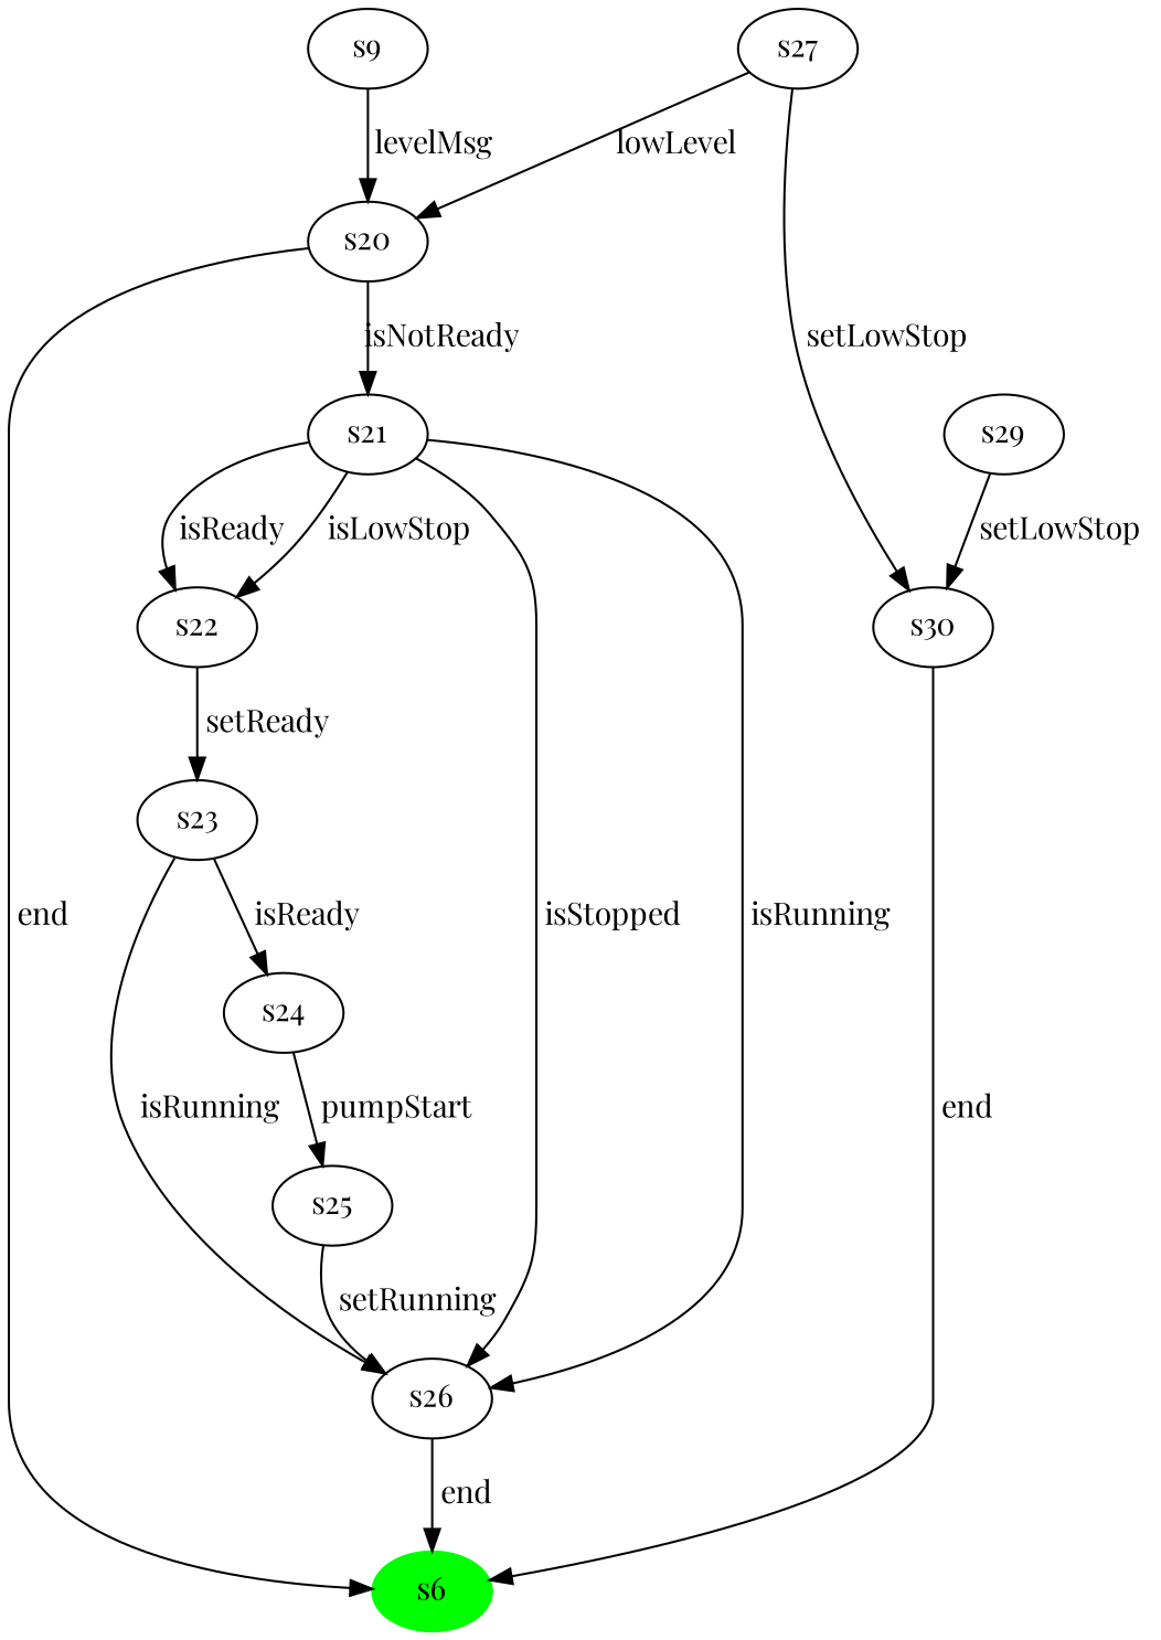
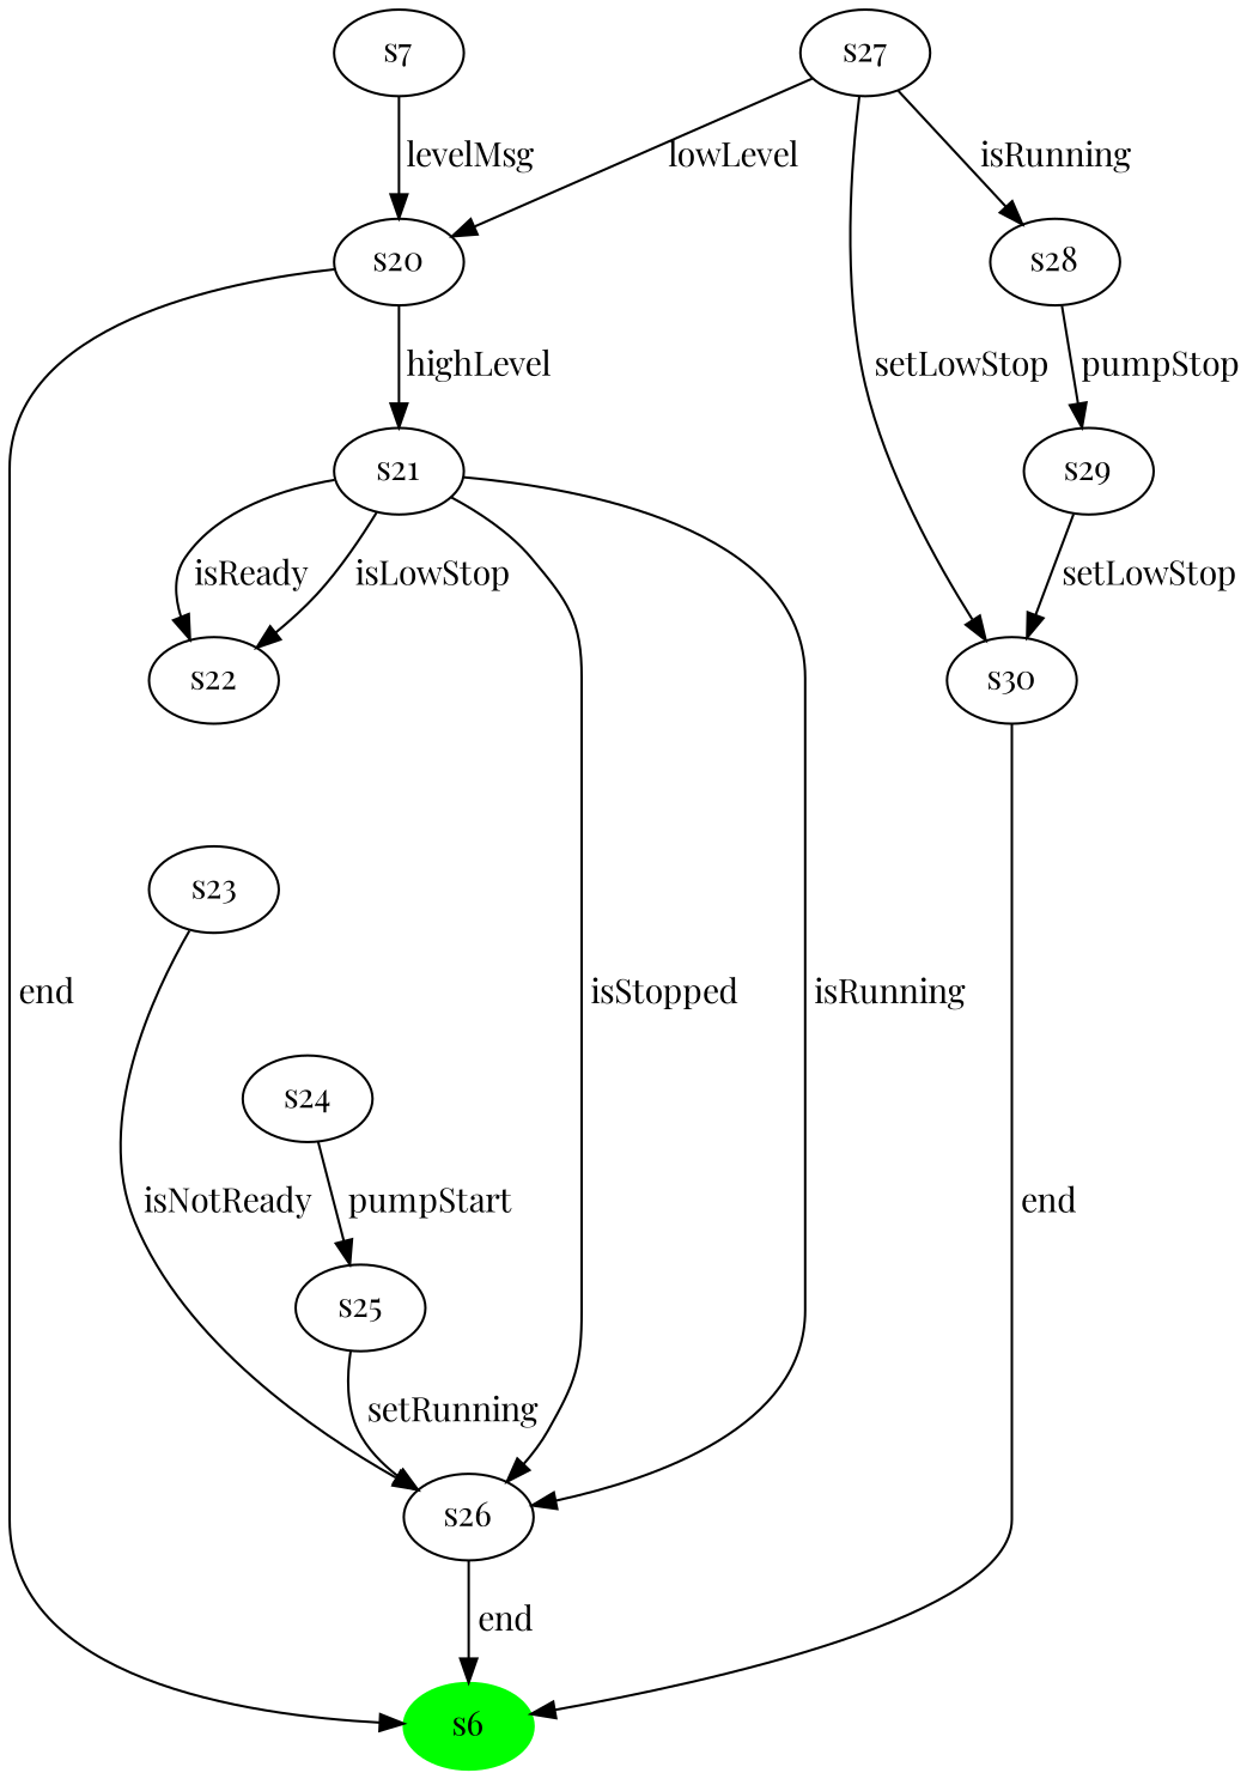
  digraph {
    fontname="Playfair Display"
    rankdir=TB
    node [fontname="Playfair Display"]
    edge [fontname="Playfair Display"]
    n1 [color=green label=s6 style=filled]
-   n2 [label=s9]
+   n2 [label=s7]
    n3 [label=s20]
    n4 [label=s21]
    n5 [label=s27]
    n6 [label=s30]
+   n7 [label=s28]
    n8 [label=s22]
    n9 [label=s26]
    n10 [label=s29]
    n11 [label=s23]
    n12 [label=s24]
    n13 [label=s25]
    n2 -> n3 [label=" levelMsg "]
    n3 -> n1 [label=" end "]
-   n3 -> n4 [label=" isNotReady "]
+   n3 -> n4 [label=" highLevel "]
    n4 -> n8 [label=" isReady "]
    n4 -> n8 [label=" isLowStop "]
    n4 -> n9 [label=" isStopped "]
    n4 -> n9 [label=" isRunning "]
    n5 -> n3 [label=" lowLevel "]
    n5 -> n6 [label=" setLowStop "]
+   n5 -> n7 [label=" isRunning "]
    n6 -> n1 [label=" end "]
-   n8 -> n11 [label=" setReady "]
+   n7 -> n10 [label=" pumpStop "]
    n9 -> n1 [label=" end "]
    n10 -> n6 [label=" setLowStop "]
-   n11 -> n9 [label=" isRunning "]
-   n11 -> n12 [label=" isReady "]
+   n11 -> n9 [label=" isNotReady "]
    n12 -> n13 [label=" pumpStart "]
    n13 -> n9 [label=" setRunning "]
  }
